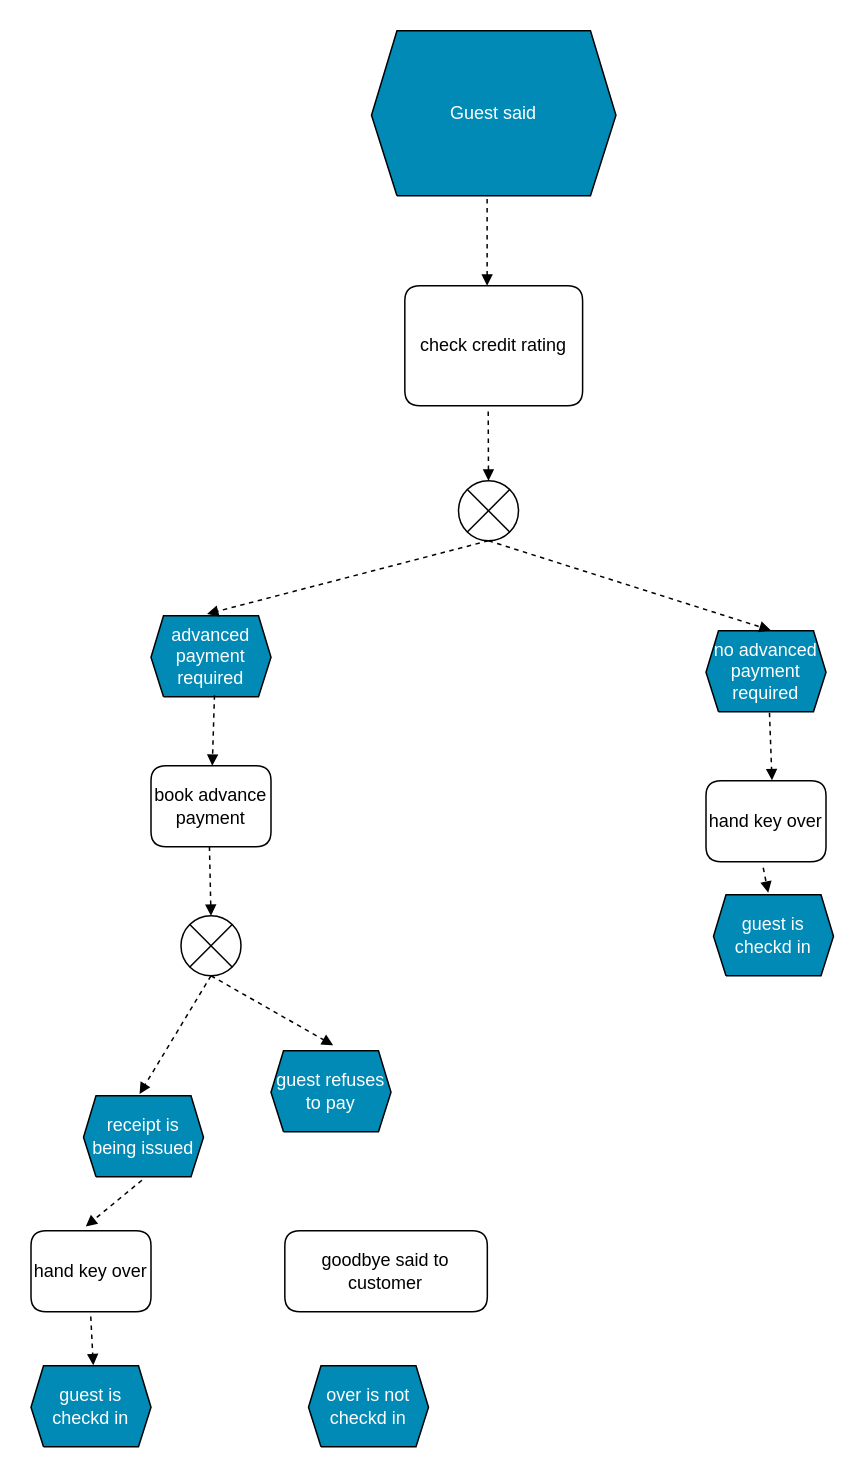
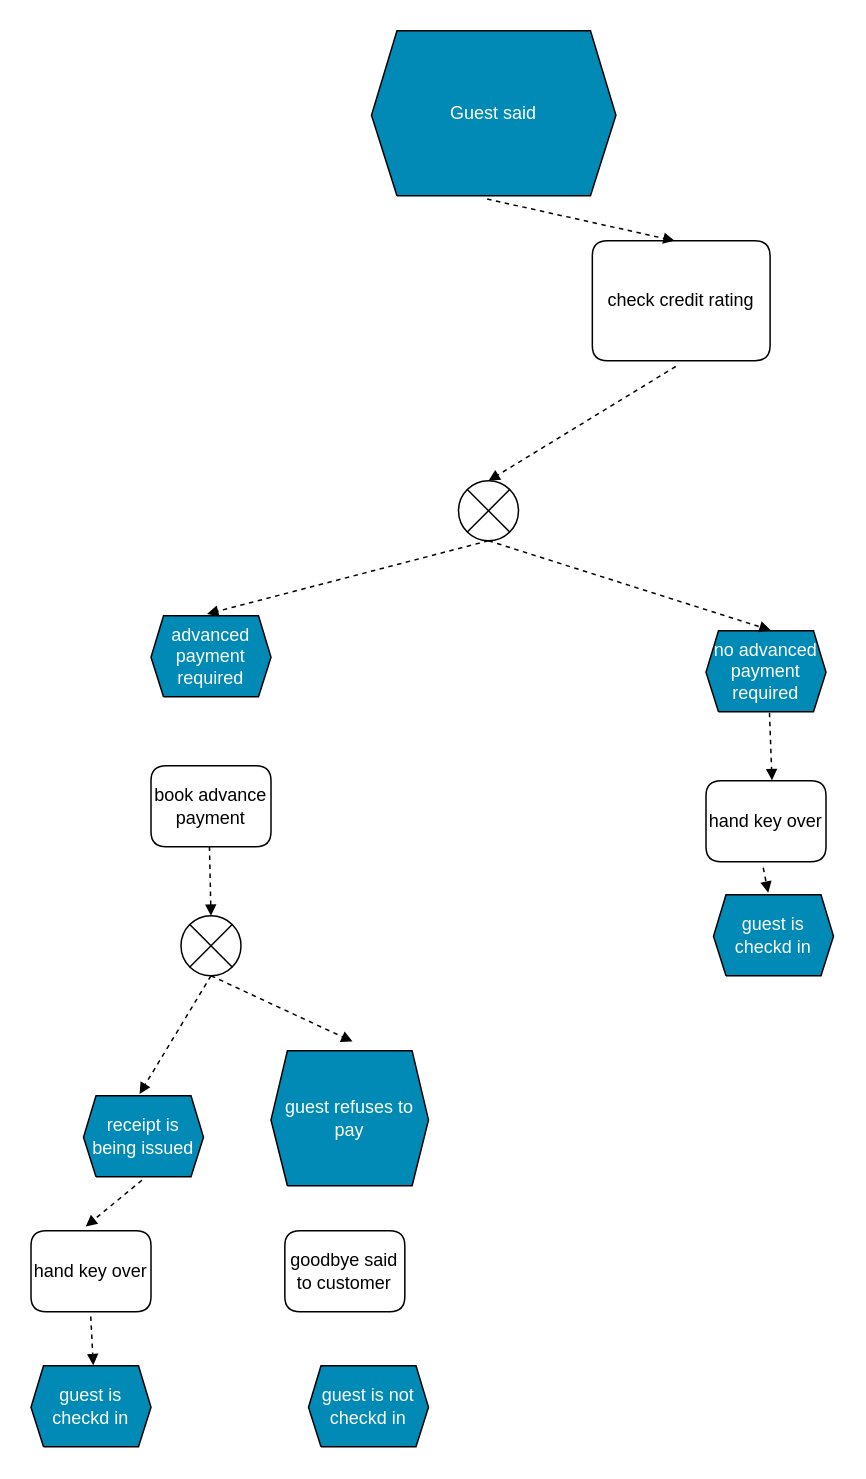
  <mxCell id="0" />
  <mxCell id="1" parent="0" />
  <mxCell id="2" value="Guest said" style="vsdxID=5;fillColor=#008ab5;gradientColor=none;shape=stencil(UzV2Ls5ILEhVNTIoLinKz04tz0wpyVA1dlE1MsrMy0gtyiwBslSNXVWNndPyi1LTi/JL81Ig/IJEkEoQKze/DGRCBUSfoYGeiRFIl5FBJUzEAMx3gyjPycxDUm5hqWdqQbxymCRMsamhnpEpKabjNRvd5XgUk+QMgmECZCDCMy0zJwcSHcjy6OEPFILEnbErAA==);strokeColor=#000000;spacingTop=-1;spacingBottom=-1;spacingLeft=-1;spacingRight=-1;labelBackgroundColor=none;rounded=0;html=1;whiteSpace=wrap;fontColor=#FFFFFF;" vertex="1" parent="1"><mxGeometry x="247" y="20" width="162.96" height="110" as="geometry" /></mxCell>
- <mxCell id="3" value="check credit rating" style="vsdxID=5;fillColor=#ffffff;gradientColor=none;shape=stencil(nZFLDsIwDERP4y0KyYauS7kAJ4iIoRYhqdLwPT1pB6TSBYtmZc+82NKYTN23tmPSqs8pnvkuLrdktqS1hJaT5FKRacjUx5j4lOI1OPSdLaRWo8IOf9YDrZVNh728GFq1qn7eBgyGXOJtWP4AqmA9P8MU+h1QL2GCfs1F8B90IThbX4oxHgQn3iPdqT+Ps0g4hWne);strokeColor=#000000;spacingTop=-1;spacingBottom=-1;spacingLeft=-1;spacingRight=-1;labelBackgroundColor=none;rounded=1;html=1;whiteSpace=wrap;fontColor=#000000;" vertex="1" parent="1"><mxGeometry x="269.22" y="190" width="118.52" height="80" as="geometry" /></mxCell>
+ <mxCell id="3" value="check credit rating" style="vsdxID=5;fillColor=#ffffff;gradientColor=none;shape=stencil(nZFLDsIwDERP4y0KyYauS7kAJ4iIoRYhqdLwPT1pB6TSBYtmZc+82NKYTN23tmPSqs8pnvkuLrdktqS1hJaT5FKRacjUx5j4lOI1OPSdLaRWo8IOf9YDrZVNh728GFq1qn7eBgyGXOJtWP4AqmA9P8MU+h1QL2GCfs1F8B90IThbX4oxHgQn3iPdqT+Ps0g4hWne);strokeColor=#000000;spacingTop=-1;spacingBottom=-1;spacingLeft=-1;spacingRight=-1;labelBackgroundColor=none;rounded=1;html=1;whiteSpace=wrap;fontColor=#000000;" vertex="1" parent="1"><mxGeometry x="394.22" y="160" width="118.52" height="80" as="geometry" /></mxCell>
  <mxCell id="4" style="vsdxID=5;edgeStyle=none;dashed=1;startArrow=none;endArrow=block;startSize=5;endSize=5;strokeColor=#000000;spacingTop=0;spacingBottom=0;spacingLeft=0;spacingRight=0;verticalAlign=middle;html=1;labelBackgroundColor=#ffffff;rounded=0;fontColor=#000000;exitX=0.473;exitY=1.02;exitDx=0;exitDy=0;exitPerimeter=0;entryX=0.463;entryY=0;entryDx=0;entryDy=0;entryPerimeter=0;" edge="1" parent="1" source="2" target="3"><mxGeometry x="-120" y="-929" relative="1" as="geometry"><mxPoint x="-121" y="-930" as="offset" /><Array as="points" /><mxPoint x="495" y="140" as="sourcePoint" /><mxPoint x="615" y="260" as="targetPoint" /></mxGeometry></mxCell>
  <mxCell id="5" value="" style="verticalLabelPosition=bottom;verticalAlign=top;html=1;shape=mxgraph.flowchart.or;fontColor=#000000;" vertex="1" parent="1"><mxGeometry x="305" y="320" width="40" height="40" as="geometry" /></mxCell>
  <mxCell id="6" style="vsdxID=5;edgeStyle=none;dashed=1;startArrow=none;endArrow=block;startSize=5;endSize=5;strokeColor=#000000;spacingTop=0;spacingBottom=0;spacingLeft=0;spacingRight=0;verticalAlign=middle;html=1;labelBackgroundColor=#ffffff;rounded=0;fontColor=#000000;exitX=0.469;exitY=1.048;exitDx=0;exitDy=0;exitPerimeter=0;entryX=0.5;entryY=0;entryDx=0;entryDy=0;entryPerimeter=0;" edge="1" parent="1" source="3" target="5"><mxGeometry x="-120" y="-929" relative="1" as="geometry"><mxPoint x="-121" y="-930" as="offset" /><Array as="points" /><mxPoint x="485" y="280" as="sourcePoint" /><mxPoint x="605" y="400" as="targetPoint" /></mxGeometry></mxCell>
  <mxCell id="7" value="advanced payment required" style="vsdxID=5;fillColor=#008ab5;gradientColor=none;shape=stencil(UzV2Ls5ILEhVNTIoLinKz04tz0wpyVA1dlE1MsrMy0gtyiwBslSNXVWNndPyi1LTi/JL81Ig/IJEkEoQKze/DGRCBUSfoYGeiRFIl5FBJUzEAMx3gyjPycxDUm5hqWdqQbxymCRMsamhnpEpKabjNRvd5XgUk+QMgmECZCDCMy0zJwcSHcjy6OEPFILEnbErAA==);strokeColor=#000000;spacingTop=-1;spacingBottom=-1;spacingLeft=-1;spacingRight=-1;labelBackgroundColor=none;rounded=0;html=1;whiteSpace=wrap;fontColor=#FFFFFF;" vertex="1" parent="1"><mxGeometry x="100" y="410" width="80" height="54" as="geometry" /></mxCell>
  <mxCell id="8" value="no advanced payment required" style="vsdxID=5;fillColor=#008ab5;gradientColor=none;shape=stencil(UzV2Ls5ILEhVNTIoLinKz04tz0wpyVA1dlE1MsrMy0gtyiwBslSNXVWNndPyi1LTi/JL81Ig/IJEkEoQKze/DGRCBUSfoYGeiRFIl5FBJUzEAMx3gyjPycxDUm5hqWdqQbxymCRMsamhnpEpKabjNRvd5XgUk+QMgmECZCDCMy0zJwcSHcjy6OEPFILEnbErAA==);strokeColor=#000000;spacingTop=-1;spacingBottom=-1;spacingLeft=-1;spacingRight=-1;labelBackgroundColor=none;rounded=0;html=1;whiteSpace=wrap;fontColor=#FFFFFF;" vertex="1" parent="1"><mxGeometry x="470" y="420" width="80" height="54" as="geometry" /></mxCell>
  <mxCell id="9" style="vsdxID=5;edgeStyle=none;dashed=1;startArrow=none;endArrow=block;startSize=5;endSize=5;strokeColor=#000000;spacingTop=0;spacingBottom=0;spacingLeft=0;spacingRight=0;verticalAlign=middle;html=1;labelBackgroundColor=#ffffff;rounded=0;fontColor=#000000;exitX=0.5;exitY=1;exitDx=0;exitDy=0;exitPerimeter=0;entryX=0.467;entryY=-0.022;entryDx=0;entryDy=0;entryPerimeter=0;" edge="1" parent="1" source="5" target="7"><mxGeometry x="-120" y="-929" relative="1" as="geometry"><mxPoint x="-121" y="-930" as="offset" /><Array as="points" /><mxPoint x="165" y="240" as="sourcePoint" /><mxPoint x="285" y="360" as="targetPoint" /></mxGeometry></mxCell>
  <mxCell id="10" style="vsdxID=5;edgeStyle=none;dashed=1;startArrow=none;endArrow=block;startSize=5;endSize=5;strokeColor=#000000;spacingTop=0;spacingBottom=0;spacingLeft=0;spacingRight=0;verticalAlign=middle;html=1;labelBackgroundColor=#ffffff;rounded=0;fontColor=#000000;entryX=0.54;entryY=-0.006;entryDx=0;entryDy=0;entryPerimeter=0;exitX=0.5;exitY=1;exitDx=0;exitDy=0;exitPerimeter=0;" edge="1" parent="1" source="5" target="8"><mxGeometry x="-120" y="-929" relative="1" as="geometry"><mxPoint x="-121" y="-930" as="offset" /><Array as="points" /><mxPoint x="165" y="240" as="sourcePoint" /><mxPoint x="285" y="360" as="targetPoint" /></mxGeometry></mxCell>
  <mxCell id="11" value="hand key over" style="vsdxID=5;fillColor=#ffffff;gradientColor=none;shape=stencil(nZFLDsIwDERP4y0KyYauS7kAJ4iIoRYhqdLwPT1pB6TSBYtmZc+82NKYTN23tmPSqs8pnvkuLrdktqS1hJaT5FKRacjUx5j4lOI1OPSdLaRWo8IOf9YDrZVNh728GFq1qn7eBgyGXOJtWP4AqmA9P8MU+h1QL2GCfs1F8B90IThbX4oxHgQn3iPdqT+Ps0g4hWne);strokeColor=#000000;spacingTop=-1;spacingBottom=-1;spacingLeft=-1;spacingRight=-1;labelBackgroundColor=none;rounded=1;html=1;whiteSpace=wrap;fontColor=#000000;" vertex="1" parent="1"><mxGeometry x="470" y="520" width="80" height="54" as="geometry" /></mxCell>
  <mxCell id="12" style="vsdxID=5;edgeStyle=none;dashed=1;startArrow=none;endArrow=block;startSize=5;endSize=5;strokeColor=#000000;spacingTop=0;spacingBottom=0;spacingLeft=0;spacingRight=0;verticalAlign=middle;html=1;labelBackgroundColor=#ffffff;rounded=0;fontColor=#000000;entryX=0.55;entryY=-0.006;entryDx=0;entryDy=0;entryPerimeter=0;exitX=0.529;exitY=1.012;exitDx=0;exitDy=0;exitPerimeter=0;" edge="1" parent="1" source="8" target="11"><mxGeometry x="-120" y="-929" relative="1" as="geometry"><mxPoint x="-121" y="-930" as="offset" /><Array as="points" /><mxPoint x="165" y="400" as="sourcePoint" /><mxPoint x="285" y="520" as="targetPoint" /></mxGeometry></mxCell>
  <mxCell id="13" value="book advance payment" style="vsdxID=5;fillColor=#ffffff;gradientColor=none;shape=stencil(nZFLDsIwDERP4y0KyYauS7kAJ4iIoRYhqdLwPT1pB6TSBYtmZc+82NKYTN23tmPSqs8pnvkuLrdktqS1hJaT5FKRacjUx5j4lOI1OPSdLaRWo8IOf9YDrZVNh728GFq1qn7eBgyGXOJtWP4AqmA9P8MU+h1QL2GCfs1F8B90IThbX4oxHgQn3iPdqT+Ps0g4hWne);strokeColor=#000000;spacingTop=-1;spacingBottom=-1;spacingLeft=-1;spacingRight=-1;labelBackgroundColor=none;rounded=1;html=1;whiteSpace=wrap;fontColor=#000000;" vertex="1" parent="1"><mxGeometry x="100" y="510" width="80" height="54" as="geometry" /></mxCell>
- <mxCell id="14" style="vsdxID=5;edgeStyle=none;dashed=1;startArrow=none;endArrow=block;startSize=5;endSize=5;strokeColor=#000000;spacingTop=0;spacingBottom=0;spacingLeft=0;spacingRight=0;verticalAlign=middle;html=1;labelBackgroundColor=#ffffff;rounded=0;fontColor=#000000;exitX=0.529;exitY=0.981;exitDx=0;exitDy=0;exitPerimeter=0;" edge="1" parent="1" source="7" target="13"><mxGeometry x="-120" y="-929" relative="1" as="geometry"><mxPoint x="-121" y="-930" as="offset" /><Array as="points" /><mxPoint x="165" y="400" as="sourcePoint" /><mxPoint x="285" y="520" as="targetPoint" /></mxGeometry></mxCell>
  <mxCell id="15" value="" style="verticalLabelPosition=bottom;verticalAlign=top;html=1;shape=mxgraph.flowchart.or;fontColor=#000000;" vertex="1" parent="1"><mxGeometry x="120" y="610" width="40" height="40" as="geometry" /></mxCell>
  <mxCell id="16" style="vsdxID=5;edgeStyle=none;dashed=1;startArrow=none;endArrow=block;startSize=5;endSize=5;strokeColor=#000000;spacingTop=0;spacingBottom=0;spacingLeft=0;spacingRight=0;verticalAlign=middle;html=1;labelBackgroundColor=#ffffff;rounded=0;fontColor=#000000;exitX=0.487;exitY=0.997;exitDx=0;exitDy=0;exitPerimeter=0;entryX=0.5;entryY=0;entryDx=0;entryDy=0;entryPerimeter=0;" edge="1" parent="1" source="13" target="15"><mxGeometry x="-120" y="-929" relative="1" as="geometry"><mxPoint x="-121" y="-930" as="offset" /><Array as="points" /><mxPoint x="165" y="400" as="sourcePoint" /><mxPoint x="285" y="520" as="targetPoint" /></mxGeometry></mxCell>
  <mxCell id="17" value="receipt is being issued" style="vsdxID=5;fillColor=#008ab5;gradientColor=none;shape=stencil(UzV2Ls5ILEhVNTIoLinKz04tz0wpyVA1dlE1MsrMy0gtyiwBslSNXVWNndPyi1LTi/JL81Ig/IJEkEoQKze/DGRCBUSfoYGeiRFIl5FBJUzEAMx3gyjPycxDUm5hqWdqQbxymCRMsamhnpEpKabjNRvd5XgUk+QMgmECZCDCMy0zJwcSHcjy6OEPFILEnbErAA==);strokeColor=#000000;spacingTop=-1;spacingBottom=-1;spacingLeft=-1;spacingRight=-1;labelBackgroundColor=none;rounded=0;html=1;whiteSpace=wrap;fontColor=#FFFFFF;" vertex="1" parent="1"><mxGeometry x="55" y="730" width="80" height="54" as="geometry" /></mxCell>
- <mxCell id="18" value="guest refuses to pay" style="vsdxID=5;fillColor=#008ab5;gradientColor=none;shape=stencil(UzV2Ls5ILEhVNTIoLinKz04tz0wpyVA1dlE1MsrMy0gtyiwBslSNXVWNndPyi1LTi/JL81Ig/IJEkEoQKze/DGRCBUSfoYGeiRFIl5FBJUzEAMx3gyjPycxDUm5hqWdqQbxymCRMsamhnpEpKabjNRvd5XgUk+QMgmECZCDCMy0zJwcSHcjy6OEPFILEnbErAA==);strokeColor=#000000;spacingTop=-1;spacingBottom=-1;spacingLeft=-1;spacingRight=-1;labelBackgroundColor=none;rounded=0;html=1;whiteSpace=wrap;fontColor=#FFFFFF;" vertex="1" parent="1"><mxGeometry x="180" y="700" width="80" height="54" as="geometry" /></mxCell>
+ <mxCell id="18" value="guest refuses to pay" style="vsdxID=5;fillColor=#008ab5;gradientColor=none;shape=stencil(UzV2Ls5ILEhVNTIoLinKz04tz0wpyVA1dlE1MsrMy0gtyiwBslSNXVWNndPyi1LTi/JL81Ig/IJEkEoQKze/DGRCBUSfoYGeiRFIl5FBJUzEAMx3gyjPycxDUm5hqWdqQbxymCRMsamhnpEpKabjNRvd5XgUk+QMgmECZCDCMy0zJwcSHcjy6OEPFILEnbErAA==);strokeColor=#000000;spacingTop=-1;spacingBottom=-1;spacingLeft=-1;spacingRight=-1;labelBackgroundColor=none;rounded=0;html=1;whiteSpace=wrap;fontColor=#FFFFFF;" vertex="1" parent="1"><mxGeometry x="180" y="700" width="105" height="90" as="geometry" /></mxCell>
  <mxCell id="19" style="vsdxID=5;edgeStyle=none;dashed=1;startArrow=none;endArrow=block;startSize=5;endSize=5;strokeColor=#000000;spacingTop=0;spacingBottom=0;spacingLeft=0;spacingRight=0;verticalAlign=middle;html=1;labelBackgroundColor=#ffffff;rounded=0;fontColor=#000000;entryX=0.467;entryY=-0.022;entryDx=0;entryDy=0;entryPerimeter=0;exitX=0.5;exitY=1;exitDx=0;exitDy=0;exitPerimeter=0;" edge="1" parent="1" source="15" target="17"><mxGeometry x="-120" y="-929" relative="1" as="geometry"><mxPoint x="-121" y="-930" as="offset" /><Array as="points" /><mxPoint x="165" y="480" as="sourcePoint" /><mxPoint x="285" y="600" as="targetPoint" /></mxGeometry></mxCell>
  <mxCell id="20" style="vsdxID=5;edgeStyle=none;dashed=1;startArrow=none;endArrow=block;startSize=5;endSize=5;strokeColor=#000000;spacingTop=0;spacingBottom=0;spacingLeft=0;spacingRight=0;verticalAlign=middle;html=1;labelBackgroundColor=#ffffff;rounded=0;fontColor=#000000;entryX=0.518;entryY=-0.068;entryDx=0;entryDy=0;entryPerimeter=0;exitX=0.5;exitY=1;exitDx=0;exitDy=0;exitPerimeter=0;" edge="1" parent="1" source="15" target="18"><mxGeometry x="-120" y="-929" relative="1" as="geometry"><mxPoint x="-121" y="-930" as="offset" /><Array as="points" /><mxPoint x="150" y="660" as="sourcePoint" /><mxPoint x="52.36" y="688.812" as="targetPoint" /></mxGeometry></mxCell>
  <mxCell id="21" value="hand key over" style="vsdxID=5;fillColor=#ffffff;gradientColor=none;shape=stencil(nZFLDsIwDERP4y0KyYauS7kAJ4iIoRYhqdLwPT1pB6TSBYtmZc+82NKYTN23tmPSqs8pnvkuLrdktqS1hJaT5FKRacjUx5j4lOI1OPSdLaRWo8IOf9YDrZVNh728GFq1qn7eBgyGXOJtWP4AqmA9P8MU+h1QL2GCfs1F8B90IThbX4oxHgQn3iPdqT+Ps0g4hWne);strokeColor=#000000;spacingTop=-1;spacingBottom=-1;spacingLeft=-1;spacingRight=-1;labelBackgroundColor=none;rounded=1;html=1;whiteSpace=wrap;fontColor=#000000;" vertex="1" parent="1"><mxGeometry x="20" y="820" width="80" height="54" as="geometry" /></mxCell>
- <mxCell id="22" value="goodbye said to customer" style="vsdxID=5;fillColor=#ffffff;gradientColor=none;shape=stencil(nZFLDsIwDERP4y0KyYauS7kAJ4iIoRYhqdLwPT1pB6TSBYtmZc+82NKYTN23tmPSqs8pnvkuLrdktqS1hJaT5FKRacjUx5j4lOI1OPSdLaRWo8IOf9YDrZVNh728GFq1qn7eBgyGXOJtWP4AqmA9P8MU+h1QL2GCfs1F8B90IThbX4oxHgQn3iPdqT+Ps0g4hWne);strokeColor=#000000;spacingTop=-1;spacingBottom=-1;spacingLeft=-1;spacingRight=-1;labelBackgroundColor=none;rounded=1;html=1;whiteSpace=wrap;fontColor=#000000;" vertex="1" parent="1"><mxGeometry x="189.22" y="820" width="135" height="54" as="geometry" /></mxCell>
+ <mxCell id="22" value="goodbye said to customer" style="vsdxID=5;fillColor=#ffffff;gradientColor=none;shape=stencil(nZFLDsIwDERP4y0KyYauS7kAJ4iIoRYhqdLwPT1pB6TSBYtmZc+82NKYTN23tmPSqs8pnvkuLrdktqS1hJaT5FKRacjUx5j4lOI1OPSdLaRWo8IOf9YDrZVNh728GFq1qn7eBgyGXOJtWP4AqmA9P8MU+h1QL2GCfs1F8B90IThbX4oxHgQn3iPdqT+Ps0g4hWne);strokeColor=#000000;spacingTop=-1;spacingBottom=-1;spacingLeft=-1;spacingRight=-1;labelBackgroundColor=none;rounded=1;html=1;whiteSpace=wrap;fontColor=#000000;" vertex="1" parent="1"><mxGeometry x="189.22" y="820" width="80" height="54" as="geometry" /></mxCell>
  <mxCell id="23" style="vsdxID=5;edgeStyle=none;dashed=1;startArrow=none;endArrow=block;startSize=5;endSize=5;strokeColor=#000000;spacingTop=0;spacingBottom=0;spacingLeft=0;spacingRight=0;verticalAlign=middle;html=1;labelBackgroundColor=#ffffff;rounded=0;fontColor=#000000;exitX=0.487;exitY=1.043;exitDx=0;exitDy=0;exitPerimeter=0;entryX=0.456;entryY=-0.052;entryDx=0;entryDy=0;entryPerimeter=0;" edge="1" parent="1" source="17" target="21"><mxGeometry x="-120" y="-929" relative="1" as="geometry"><mxPoint x="-121" y="-930" as="offset" /><Array as="points" /><mxPoint x="65" y="760" as="sourcePoint" /><mxPoint x="65" y="820" as="targetPoint" /></mxGeometry></mxCell>
  <mxCell id="24" value="guest is checkd in" style="vsdxID=5;fillColor=#008ab5;gradientColor=none;shape=stencil(UzV2Ls5ILEhVNTIoLinKz04tz0wpyVA1dlE1MsrMy0gtyiwBslSNXVWNndPyi1LTi/JL81Ig/IJEkEoQKze/DGRCBUSfoYGeiRFIl5FBJUzEAMx3gyjPycxDUm5hqWdqQbxymCRMsamhnpEpKabjNRvd5XgUk+QMgmECZCDCMy0zJwcSHcjy6OEPFILEnbErAA==);strokeColor=#000000;spacingTop=-1;spacingBottom=-1;spacingLeft=-1;spacingRight=-1;labelBackgroundColor=none;rounded=0;html=1;whiteSpace=wrap;fontColor=#FFFFFF;" vertex="1" parent="1"><mxGeometry x="20" y="910" width="80" height="54" as="geometry" /></mxCell>
- <mxCell id="25" value="over is not checkd in" style="vsdxID=5;fillColor=#008ab5;gradientColor=none;shape=stencil(UzV2Ls5ILEhVNTIoLinKz04tz0wpyVA1dlE1MsrMy0gtyiwBslSNXVWNndPyi1LTi/JL81Ig/IJEkEoQKze/DGRCBUSfoYGeiRFIl5FBJUzEAMx3gyjPycxDUm5hqWdqQbxymCRMsamhnpEpKabjNRvd5XgUk+QMgmECZCDCMy0zJwcSHcjy6OEPFILEnbErAA==);strokeColor=#000000;spacingTop=-1;spacingBottom=-1;spacingLeft=-1;spacingRight=-1;labelBackgroundColor=none;rounded=0;html=1;whiteSpace=wrap;fontColor=#FFFFFF;" vertex="1" parent="1"><mxGeometry x="205" y="910" width="80" height="54" as="geometry" /></mxCell>
+ <mxCell id="25" value="guest is not checkd in" style="vsdxID=5;fillColor=#008ab5;gradientColor=none;shape=stencil(UzV2Ls5ILEhVNTIoLinKz04tz0wpyVA1dlE1MsrMy0gtyiwBslSNXVWNndPyi1LTi/JL81Ig/IJEkEoQKze/DGRCBUSfoYGeiRFIl5FBJUzEAMx3gyjPycxDUm5hqWdqQbxymCRMsamhnpEpKabjNRvd5XgUk+QMgmECZCDCMy0zJwcSHcjy6OEPFILEnbErAA==);strokeColor=#000000;spacingTop=-1;spacingBottom=-1;spacingLeft=-1;spacingRight=-1;labelBackgroundColor=none;rounded=0;html=1;whiteSpace=wrap;fontColor=#FFFFFF;" vertex="1" parent="1"><mxGeometry x="205" y="910" width="80" height="54" as="geometry" /></mxCell>
  <mxCell id="26" value="guest is checkd in" style="vsdxID=5;fillColor=#008ab5;gradientColor=none;shape=stencil(UzV2Ls5ILEhVNTIoLinKz04tz0wpyVA1dlE1MsrMy0gtyiwBslSNXVWNndPyi1LTi/JL81Ig/IJEkEoQKze/DGRCBUSfoYGeiRFIl5FBJUzEAMx3gyjPycxDUm5hqWdqQbxymCRMsamhnpEpKabjNRvd5XgUk+QMgmECZCDCMy0zJwcSHcjy6OEPFILEnbErAA==);strokeColor=#000000;spacingTop=-1;spacingBottom=-1;spacingLeft=-1;spacingRight=-1;labelBackgroundColor=none;rounded=0;html=1;whiteSpace=wrap;fontColor=#FFFFFF;" vertex="1" parent="1"><mxGeometry x="475" y="596" width="80" height="54" as="geometry" /></mxCell>
  <mxCell id="27" style="vsdxID=5;edgeStyle=none;dashed=1;startArrow=none;endArrow=block;startSize=5;endSize=5;strokeColor=#000000;spacingTop=0;spacingBottom=0;spacingLeft=0;spacingRight=0;verticalAlign=middle;html=1;labelBackgroundColor=#ffffff;rounded=0;fontColor=#000000;exitX=0.498;exitY=1.059;exitDx=0;exitDy=0;exitPerimeter=0;entryX=0.519;entryY=-0.006;entryDx=0;entryDy=0;entryPerimeter=0;" edge="1" parent="1" source="21" target="24"><mxGeometry x="-120" y="-929" relative="1" as="geometry"><mxPoint x="-121" y="-930" as="offset" /><Array as="points" /><mxPoint x="165" y="620" as="sourcePoint" /><mxPoint x="285" y="740" as="targetPoint" /></mxGeometry></mxCell>
  <mxCell id="28" style="vsdxID=5;edgeStyle=none;dashed=1;startArrow=none;endArrow=block;startSize=5;endSize=5;strokeColor=#000000;spacingTop=0;spacingBottom=0;spacingLeft=0;spacingRight=0;verticalAlign=middle;html=1;labelBackgroundColor=#ffffff;rounded=0;fontColor=#000000;exitX=0.477;exitY=1.074;exitDx=0;exitDy=0;exitPerimeter=0;entryX=0.456;entryY=-0.025;entryDx=0;entryDy=0;entryPerimeter=0;" edge="1" parent="1" source="11" target="26"><mxGeometry x="-120" y="-929" relative="1" as="geometry"><mxPoint x="-121" y="-930" as="offset" /><Array as="points" /><mxPoint x="445" y="680" as="sourcePoint" /><mxPoint x="565" y="800" as="targetPoint" /></mxGeometry></mxCell>
